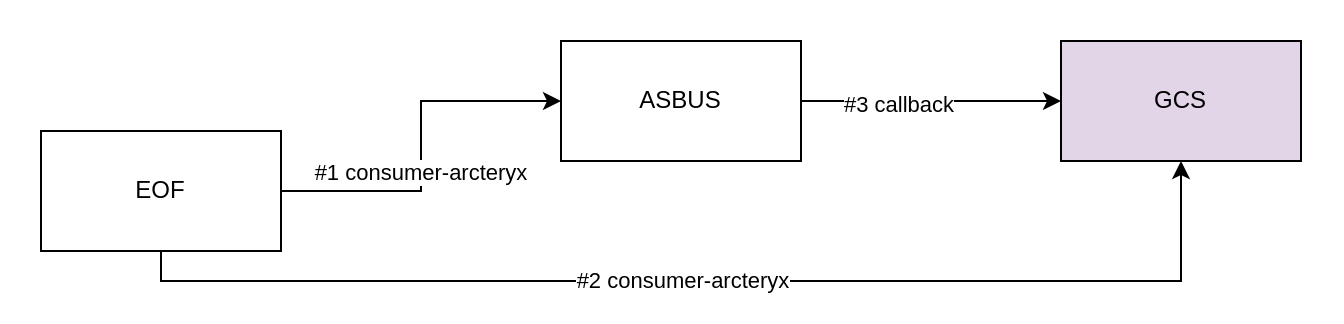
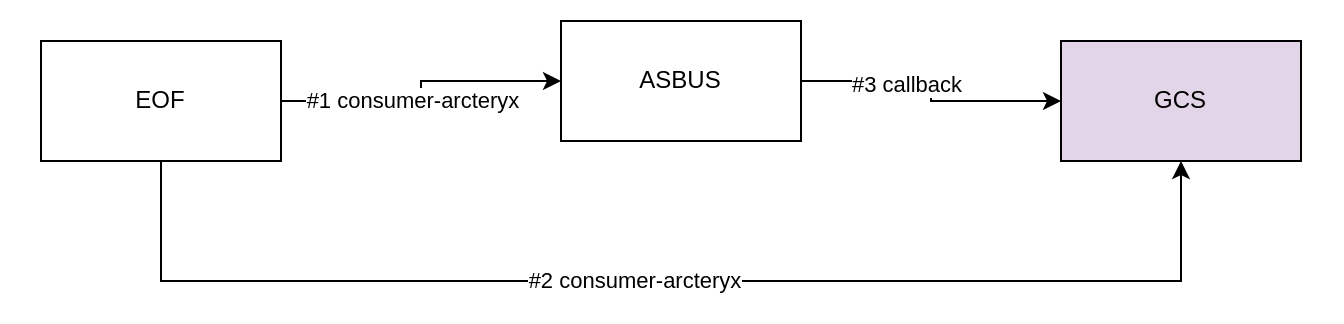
  <mxCell id="0" />
  <mxCell id="1" parent="0" />
  <mxCell id="2" value="" style="edgeStyle=orthogonalEdgeStyle;rounded=0;orthogonalLoop=1;jettySize=auto;html=1;" edge="1" parent="1" source="6" target="9"><mxGeometry relative="1" as="geometry" /></mxCell>
  <mxCell id="3" value="#1 consumer-arcteryx" style="edgeLabel;html=1;align=center;verticalAlign=middle;resizable=0;points=[];" vertex="1" connectable="0" parent="2"><mxGeometry x="-0.133" y="1" relative="1" as="geometry"><mxPoint as="offset" /></mxGeometry></mxCell>
  <mxCell id="4" style="edgeStyle=orthogonalEdgeStyle;rounded=0;orthogonalLoop=1;jettySize=auto;html=1;entryX=0.5;entryY=1;entryDx=0;entryDy=0;exitX=0.5;exitY=1;exitDx=0;exitDy=0;" edge="1" parent="1" source="6" target="10"><mxGeometry relative="1" as="geometry"><Array as="points"><mxPoint x="80" y="140" /><mxPoint x="590" y="140" /></Array></mxGeometry></mxCell>
  <mxCell id="5" value="#2 consumer-arcteryx" style="edgeLabel;html=1;align=center;verticalAlign=middle;resizable=0;points=[];" vertex="1" connectable="0" parent="4"><mxGeometry x="-0.06" y="1" relative="1" as="geometry"><mxPoint as="offset" /></mxGeometry></mxCell>
- <mxCell id="6" value="EOF" style="rounded=0;whiteSpace=wrap;html=1;" vertex="1" parent="1"><mxGeometry x="20" y="65" width="120" height="60" as="geometry" /></mxCell>
+ <mxCell id="6" value="EOF" style="rounded=0;whiteSpace=wrap;html=1;" vertex="1" parent="1"><mxGeometry x="20" y="20" width="120" height="60" as="geometry" /></mxCell>
  <mxCell id="7" value="" style="edgeStyle=orthogonalEdgeStyle;rounded=0;orthogonalLoop=1;jettySize=auto;html=1;" edge="1" parent="1" source="9" target="10"><mxGeometry relative="1" as="geometry" /></mxCell>
  <mxCell id="8" value="#3 callback" style="edgeLabel;html=1;align=center;verticalAlign=middle;resizable=0;points=[];" vertex="1" connectable="0" parent="7"><mxGeometry x="-0.262" y="-1" relative="1" as="geometry"><mxPoint as="offset" /></mxGeometry></mxCell>
- <mxCell id="9" value="ASBUS" style="rounded=0;whiteSpace=wrap;html=1;" vertex="1" parent="1"><mxGeometry x="280" y="20" width="120" height="60" as="geometry" /></mxCell>
+ <mxCell id="9" value="ASBUS" style="rounded=0;whiteSpace=wrap;html=1;" vertex="1" parent="1"><mxGeometry x="280" y="10" width="120" height="60" as="geometry" /></mxCell>
  <mxCell id="10" value="GCS" style="rounded=0;whiteSpace=wrap;html=1;fillColor=#e1d5e7;" vertex="1" parent="1"><mxGeometry x="530" y="20" width="120" height="60" as="geometry" /></mxCell>
